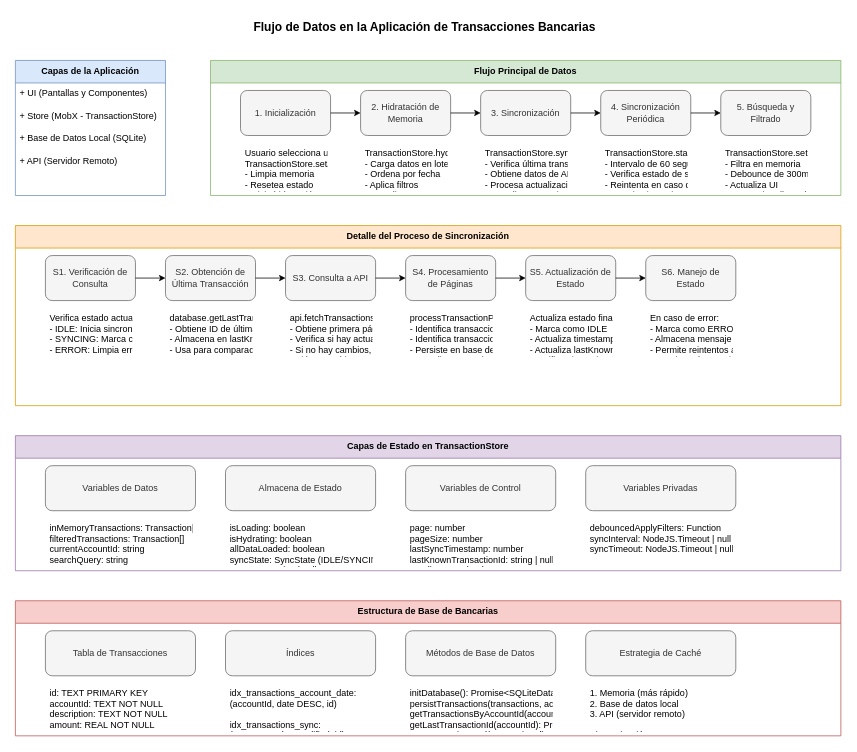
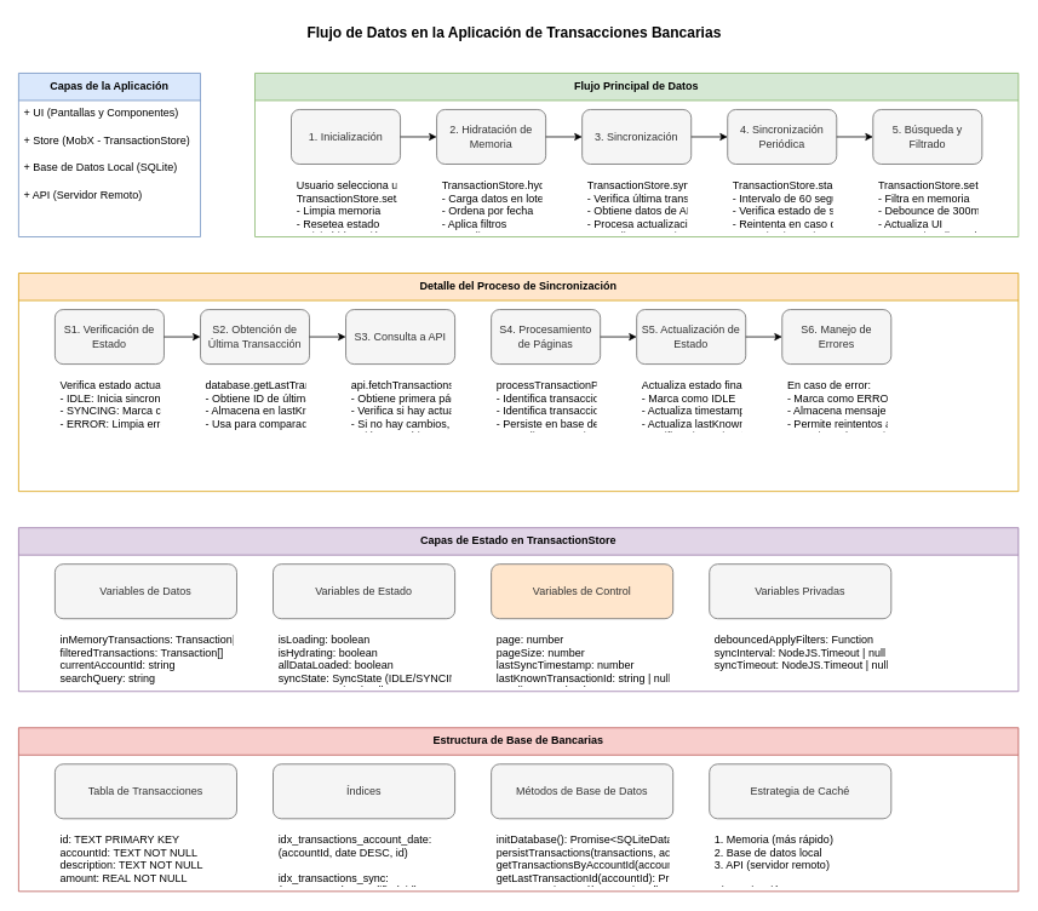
  <mxCell id="0" />
  <mxCell id="1" parent="0" />
  <mxCell id="2" value="Flujo de Datos en la Aplicación de Transacciones Bancarias" style="text;html=1;strokeColor=none;fillColor=none;align=center;verticalAlign=middle;rounded=0;fontStyle=1;fontSize=16;" vertex="1" parent="1"><mxGeometry x="264.5" y="20" width="600" height="30" as="geometry" /></mxCell>
  <mxCell id="3" value="Capas de la Aplicación" style="swimlane;fontStyle=1;align=center;verticalAlign=top;childLayout=stackLayout;horizontal=1;startSize=30;horizontalStack=0;resizeParent=1;resizeParentMax=0;resizeLast=0;collapsible=1;marginBottom=0;fillColor=#dae8fc;strokeColor=#6c8ebf;" vertex="1" parent="1"><mxGeometry x="20" y="80" width="200" height="180" as="geometry" /></mxCell>
  <mxCell id="4" value="+ UI (Pantallas y Componentes)" style="text;strokeColor=none;fillColor=none;align=left;verticalAlign=top;spacingLeft=4;spacingRight=4;overflow=hidden;rotatable=0;points=[[0,0.5],[1,0.5]];portConstraint=eastwest;" vertex="1" parent="3"><mxGeometry y="30" width="200" height="30" as="geometry" /></mxCell>
  <mxCell id="5" value="+ Store (MobX - TransactionStore)" style="text;strokeColor=none;fillColor=none;align=left;verticalAlign=top;spacingLeft=4;spacingRight=4;overflow=hidden;rotatable=0;points=[[0,0.5],[1,0.5]];portConstraint=eastwest;" vertex="1" parent="3"><mxGeometry y="60" width="200" height="30" as="geometry" /></mxCell>
  <mxCell id="6" value="+ Base de Datos Local (SQLite)" style="text;strokeColor=none;fillColor=none;align=left;verticalAlign=top;spacingLeft=4;spacingRight=4;overflow=hidden;rotatable=0;points=[[0,0.5],[1,0.5]];portConstraint=eastwest;" vertex="1" parent="3"><mxGeometry y="90" width="200" height="30" as="geometry" /></mxCell>
  <mxCell id="7" value="+ API (Servidor Remoto)" style="text;strokeColor=none;fillColor=none;align=left;verticalAlign=top;spacingLeft=4;spacingRight=4;overflow=hidden;rotatable=0;points=[[0,0.5],[1,0.5]];portConstraint=eastwest;" vertex="1" parent="3"><mxGeometry y="120" width="200" height="30" as="geometry" /></mxCell>
  <mxCell id="8" value="Flujo Principal de Datos" style="swimlane;fontStyle=1;align=center;verticalAlign=top;childLayout=stackLayout;horizontal=1;startSize=30;horizontalStack=0;resizeParent=1;resizeParentMax=0;resizeLast=0;collapsible=1;marginBottom=0;fillColor=#d5e8d4;strokeColor=#82b366;" vertex="1" parent="1"><mxGeometry x="280" y="80" width="840" height="180" as="geometry" /></mxCell>
  <mxCell id="9" value="1. Inicialización" style="rounded=1;whiteSpace=wrap;html=1;fillColor=#f5f5f5;strokeColor=#666666;fontColor=#333333;" vertex="1" parent="8"><mxGeometry x="40" y="40" width="120" height="60" as="geometry" /></mxCell>
  <mxCell id="10" value="Usuario selecciona una cuenta&#10;TransactionStore.setAccount(accountId)&#10;- Limpia memoria&#10;- Resetea estado&#10;- Inicia hidratación" style="text;strokeColor=none;fillColor=none;align=left;verticalAlign=top;spacingLeft=4;spacingRight=4;overflow=hidden;rotatable=0;points=[[0,0.5],[1,0.5]];portConstraint=eastwest;" vertex="1" parent="8"><mxGeometry x="40" y="110" width="120" height="60" as="geometry" /></mxCell>
  <mxCell id="11" value="2. Hidratación de Memoria" style="rounded=1;whiteSpace=wrap;html=1;fillColor=#f5f5f5;strokeColor=#666666;fontColor=#333333;" vertex="1" parent="8"><mxGeometry x="200" y="40" width="120" height="60" as="geometry" /></mxCell>
  <mxCell id="12" value="TransactionStore.hydrateMemory()&#10;- Carga datos en lotes&#10;- Ordena por fecha&#10;- Aplica filtros&#10;- Actualiza UI" style="text;strokeColor=none;fillColor=none;align=left;verticalAlign=top;spacingLeft=4;spacingRight=4;overflow=hidden;rotatable=0;points=[[0,0.5],[1,0.5]];portConstraint=eastwest;" vertex="1" parent="8"><mxGeometry x="200" y="110" width="120" height="60" as="geometry" /></mxCell>
  <mxCell id="13" value="3. Sincronización" style="rounded=1;whiteSpace=wrap;html=1;fillColor=#f5f5f5;strokeColor=#666666;fontColor=#333333;" vertex="1" parent="8"><mxGeometry x="360" y="40" width="120" height="60" as="geometry" /></mxCell>
  <mxCell id="14" value="TransactionStore.syncNewTransactions()&#10;- Verifica última transacción&#10;- Obtiene datos de API&#10;- Procesa actualizaciones&#10;- Actualiza memoria y DB" style="text;strokeColor=none;fillColor=none;align=left;verticalAlign=top;spacingLeft=4;spacingRight=4;overflow=hidden;rotatable=0;points=[[0,0.5],[1,0.5]];portConstraint=eastwest;" vertex="1" parent="8"><mxGeometry x="360" y="110" width="120" height="60" as="geometry" /></mxCell>
  <mxCell id="15" value="4. Sincronización Periódica" style="rounded=1;whiteSpace=wrap;html=1;fillColor=#f5f5f5;strokeColor=#666666;fontColor=#333333;" vertex="1" parent="8"><mxGeometry x="520" y="40" width="120" height="60" as="geometry" /></mxCell>
  <mxCell id="16" value="TransactionStore.startPeriodicSync()&#10;- Intervalo de 60 segundos&#10;- Verifica estado de sincronización&#10;- Reintenta en caso de error&#10;- Maneja sincronizaciones pendientes" style="text;strokeColor=none;fillColor=none;align=left;verticalAlign=top;spacingLeft=4;spacingRight=4;overflow=hidden;rotatable=0;points=[[0,0.5],[1,0.5]];portConstraint=eastwest;" vertex="1" parent="8"><mxGeometry x="520" y="110" width="120" height="60" as="geometry" /></mxCell>
  <mxCell id="17" value="5. Búsqueda y Filtrado" style="rounded=1;whiteSpace=wrap;html=1;fillColor=#f5f5f5;strokeColor=#666666;fontColor=#333333;" vertex="1" parent="8"><mxGeometry x="680" y="40" width="120" height="60" as="geometry" /></mxCell>
  <mxCell id="18" value="TransactionStore.setSearchQuery()&#10;- Filtra en memoria&#10;- Debounce de 300ms&#10;- Actualiza UI&#10;- No requiere llamadas a API" style="text;strokeColor=none;fillColor=none;align=left;verticalAlign=top;spacingLeft=4;spacingRight=4;overflow=hidden;rotatable=0;points=[[0,0.5],[1,0.5]];portConstraint=eastwest;" vertex="1" parent="8"><mxGeometry x="680" y="110" width="120" height="60" as="geometry" /></mxCell>
  <mxCell id="19" value="" style="endArrow=classic;html=1;exitX=1;exitY=0.5;exitDx=0;exitDy=0;entryX=0;entryY=0.5;entryDx=0;entryDy=0;" edge="1" parent="8" source="9" target="11"><mxGeometry width="50" height="50" relative="1" as="geometry"><mxPoint x="390" y="400" as="sourcePoint" /><mxPoint x="440" y="350" as="targetPoint" /></mxGeometry></mxCell>
  <mxCell id="20" value="" style="endArrow=classic;html=1;exitX=1;exitY=0.5;exitDx=0;exitDy=0;entryX=0;entryY=0.5;entryDx=0;entryDy=0;" edge="1" parent="8" source="11" target="13"><mxGeometry width="50" height="50" relative="1" as="geometry"><mxPoint x="390" y="400" as="sourcePoint" /><mxPoint x="440" y="350" as="targetPoint" /></mxGeometry></mxCell>
  <mxCell id="21" value="" style="endArrow=classic;html=1;exitX=1;exitY=0.5;exitDx=0;exitDy=0;entryX=0;entryY=0.5;entryDx=0;entryDy=0;" edge="1" parent="8" source="13" target="15"><mxGeometry width="50" height="50" relative="1" as="geometry"><mxPoint x="390" y="400" as="sourcePoint" /><mxPoint x="440" y="350" as="targetPoint" /></mxGeometry></mxCell>
  <mxCell id="22" value="" style="endArrow=classic;html=1;exitX=1;exitY=0.5;exitDx=0;exitDy=0;entryX=0;entryY=0.5;entryDx=0;entryDy=0;" edge="1" parent="8" source="15" target="17"><mxGeometry width="50" height="50" relative="1" as="geometry"><mxPoint x="390" y="400" as="sourcePoint" /><mxPoint x="440" y="350" as="targetPoint" /></mxGeometry></mxCell>
  <mxCell id="23" value="Detalle del Proceso de Sincronización" style="swimlane;fontStyle=1;align=center;verticalAlign=top;childLayout=stackLayout;horizontal=1;startSize=30;horizontalStack=0;resizeParent=1;resizeParentMax=0;resizeLast=0;collapsible=1;marginBottom=0;fillColor=#ffe6cc;strokeColor=#d79b00;" vertex="1" parent="1"><mxGeometry x="20" y="300" width="1100" height="240" as="geometry" /></mxCell>
- <mxCell id="24" value="S1. Verificación de Consulta" style="rounded=1;whiteSpace=wrap;html=1;fillColor=#f5f5f5;strokeColor=#666666;fontColor=#333333;" vertex="1" parent="23"><mxGeometry x="40" y="40" width="120" height="60" as="geometry" /></mxCell>
+ <mxCell id="24" value="S1. Verificación de Estado" style="rounded=1;whiteSpace=wrap;html=1;fillColor=#f5f5f5;strokeColor=#666666;fontColor=#333333;" vertex="1" parent="23"><mxGeometry x="40" y="40" width="120" height="60" as="geometry" /></mxCell>
  <mxCell id="25" value="Verifica estado actual:&#10;- IDLE: Inicia sincronización&#10;- SYNCING: Marca como pendiente&#10;- ERROR: Limpia error y reintenta" style="text;strokeColor=none;fillColor=none;align=left;verticalAlign=top;spacingLeft=4;spacingRight=4;overflow=hidden;rotatable=0;points=[[0,0.5],[1,0.5]];portConstraint=eastwest;" vertex="1" parent="23"><mxGeometry x="40" y="110" width="120" height="60" as="geometry" /></mxCell>
  <mxCell id="26" value="S2. Obtención de Última Transacción" style="rounded=1;whiteSpace=wrap;html=1;fillColor=#f5f5f5;strokeColor=#666666;fontColor=#333333;" vertex="1" parent="23"><mxGeometry x="200" y="40" width="120" height="60" as="geometry" /></mxCell>
  <mxCell id="27" value="database.getLastTransactionId()&#10;- Obtiene ID de última transacción&#10;- Almacena en lastKnownTransactionId&#10;- Usa para comparación con API" style="text;strokeColor=none;fillColor=none;align=left;verticalAlign=top;spacingLeft=4;spacingRight=4;overflow=hidden;rotatable=0;points=[[0,0.5],[1,0.5]];portConstraint=eastwest;" vertex="1" parent="23"><mxGeometry x="200" y="110" width="120" height="60" as="geometry" /></mxCell>
  <mxCell id="28" value="S3. Consulta a API" style="rounded=1;whiteSpace=wrap;html=1;fillColor=#f5f5f5;strokeColor=#666666;fontColor=#333333;" vertex="1" parent="23"><mxGeometry x="360" y="40" width="120" height="60" as="geometry" /></mxCell>
  <mxCell id="29" value="api.fetchTransactionsByAccount()&#10;- Obtiene primera página&#10;- Verifica si hay actualizaciones&#10;- Si no hay cambios, finaliza&#10;- Si hay cambios, continúa" style="text;strokeColor=none;fillColor=none;align=left;verticalAlign=top;spacingLeft=4;spacingRight=4;overflow=hidden;rotatable=0;points=[[0,0.5],[1,0.5]];portConstraint=eastwest;" vertex="1" parent="23"><mxGeometry x="360" y="110" width="120" height="60" as="geometry" /></mxCell>
  <mxCell id="30" value="S4. Procesamiento de Páginas" style="rounded=1;whiteSpace=wrap;html=1;fillColor=#f5f5f5;strokeColor=#666666;fontColor=#333333;" vertex="1" parent="23"><mxGeometry x="520" y="40" width="120" height="60" as="geometry" /></mxCell>
  <mxCell id="31" value="processTransactionPage()&#10;- Identifica transacciones nuevas&#10;- Identifica transacciones actualizadas&#10;- Persiste en base de datos&#10;- Actualiza memoria" style="text;strokeColor=none;fillColor=none;align=left;verticalAlign=top;spacingLeft=4;spacingRight=4;overflow=hidden;rotatable=0;points=[[0,0.5],[1,0.5]];portConstraint=eastwest;" vertex="1" parent="23"><mxGeometry x="520" y="110" width="120" height="60" as="geometry" /></mxCell>
  <mxCell id="32" value="S5. Actualización de Estado" style="rounded=1;whiteSpace=wrap;html=1;fillColor=#f5f5f5;strokeColor=#666666;fontColor=#333333;" vertex="1" parent="23"><mxGeometry x="680" y="40" width="120" height="60" as="geometry" /></mxCell>
  <mxCell id="33" value="Actualiza estado final:&#10;- Marca como IDLE&#10;- Actualiza timestamp&#10;- Actualiza lastKnownTransactionId&#10;- Verifica sincronizaciones pendientes" style="text;strokeColor=none;fillColor=none;align=left;verticalAlign=top;spacingLeft=4;spacingRight=4;overflow=hidden;rotatable=0;points=[[0,0.5],[1,0.5]];portConstraint=eastwest;" vertex="1" parent="23"><mxGeometry x="680" y="110" width="120" height="60" as="geometry" /></mxCell>
- <mxCell id="34" value="S6. Manejo de Estado" style="rounded=1;whiteSpace=wrap;html=1;fillColor=#f5f5f5;strokeColor=#666666;fontColor=#333333;" vertex="1" parent="23"><mxGeometry x="840" y="40" width="120" height="60" as="geometry" /></mxCell>
+ <mxCell id="34" value="S6. Manejo de Errores" style="rounded=1;whiteSpace=wrap;html=1;fillColor=#f5f5f5;strokeColor=#666666;fontColor=#333333;" vertex="1" parent="23"><mxGeometry x="840" y="40" width="120" height="60" as="geometry" /></mxCell>
  <mxCell id="35" value="En caso de error:&#10;- Marca como ERROR&#10;- Almacena mensaje de error&#10;- Permite reintentos automáticos&#10;- Mantiene datos existentes" style="text;strokeColor=none;fillColor=none;align=left;verticalAlign=top;spacingLeft=4;spacingRight=4;overflow=hidden;rotatable=0;points=[[0,0.5],[1,0.5]];portConstraint=eastwest;" vertex="1" parent="23"><mxGeometry x="840" y="110" width="120" height="60" as="geometry" /></mxCell>
  <mxCell id="36" value="" style="endArrow=classic;html=1;exitX=1;exitY=0.5;exitDx=0;exitDy=0;entryX=0;entryY=0.5;entryDx=0;entryDy=0;" edge="1" parent="23" source="24" target="26"><mxGeometry width="50" height="50" relative="1" as="geometry"><mxPoint x="390" y="400" as="sourcePoint" /><mxPoint x="440" y="350" as="targetPoint" /></mxGeometry></mxCell>
  <mxCell id="37" value="" style="endArrow=classic;html=1;exitX=1;exitY=0.5;exitDx=0;exitDy=0;entryX=0;entryY=0.5;entryDx=0;entryDy=0;" edge="1" parent="23" source="26" target="28"><mxGeometry width="50" height="50" relative="1" as="geometry"><mxPoint x="390" y="400" as="sourcePoint" /><mxPoint x="440" y="350" as="targetPoint" /></mxGeometry></mxCell>
- <mxCell id="38" value="" style="endArrow=classic;html=1;exitX=1;exitY=0.5;exitDx=0;exitDy=0;entryX=0;entryY=0.5;entryDx=0;entryDy=0;" edge="1" parent="23" source="28" target="30"><mxGeometry width="50" height="50" relative="1" as="geometry"><mxPoint x="390" y="400" as="sourcePoint" /><mxPoint x="440" y="350" as="targetPoint" /></mxGeometry></mxCell>
  <mxCell id="39" value="" style="endArrow=classic;html=1;exitX=1;exitY=0.5;exitDx=0;exitDy=0;entryX=0;entryY=0.5;entryDx=0;entryDy=0;" edge="1" parent="23" source="30" target="32"><mxGeometry width="50" height="50" relative="1" as="geometry"><mxPoint x="390" y="400" as="sourcePoint" /><mxPoint x="440" y="350" as="targetPoint" /></mxGeometry></mxCell>
  <mxCell id="40" value="" style="endArrow=classic;html=1;exitX=1;exitY=0.5;exitDx=0;exitDy=0;entryX=0;entryY=0.5;entryDx=0;entryDy=0;" edge="1" parent="23" source="32" target="34"><mxGeometry width="50" height="50" relative="1" as="geometry"><mxPoint x="390" y="400" as="sourcePoint" /><mxPoint x="440" y="350" as="targetPoint" /></mxGeometry></mxCell>
  <mxCell id="41" value="Capas de Estado en TransactionStore" style="swimlane;fontStyle=1;align=center;verticalAlign=top;childLayout=stackLayout;horizontal=1;startSize=30;horizontalStack=0;resizeParent=1;resizeParentMax=0;resizeLast=0;collapsible=1;marginBottom=0;fillColor=#e1d5e7;strokeColor=#9673a6;" vertex="1" parent="1"><mxGeometry x="20" y="580" width="1100" height="180" as="geometry" /></mxCell>
  <mxCell id="42" value="Variables de Datos" style="rounded=1;whiteSpace=wrap;html=1;fillColor=#f5f5f5;strokeColor=#666666;fontColor=#333333;" vertex="1" parent="41"><mxGeometry x="40" y="40" width="200" height="60" as="geometry" /></mxCell>
  <mxCell id="43" value="inMemoryTransactions: Transaction[]&#10;filteredTransactions: Transaction[]&#10;currentAccountId: string&#10;searchQuery: string" style="text;strokeColor=none;fillColor=none;align=left;verticalAlign=top;spacingLeft=4;spacingRight=4;overflow=hidden;rotatable=0;points=[[0,0.5],[1,0.5]];portConstraint=eastwest;" vertex="1" parent="41"><mxGeometry x="40" y="110" width="200" height="60" as="geometry" /></mxCell>
- <mxCell id="44" value="Almacena de Estado" style="rounded=1;whiteSpace=wrap;html=1;fillColor=#f5f5f5;strokeColor=#666666;fontColor=#333333;" vertex="1" parent="41"><mxGeometry x="280" y="40" width="200" height="60" as="geometry" /></mxCell>
+ <mxCell id="44" value="Variables de Estado" style="rounded=1;whiteSpace=wrap;html=1;fillColor=#f5f5f5;strokeColor=#666666;fontColor=#333333;" vertex="1" parent="41"><mxGeometry x="280" y="40" width="200" height="60" as="geometry" /></mxCell>
  <mxCell id="45" value="isLoading: boolean&#10;isHydrating: boolean&#10;allDataLoaded: boolean&#10;syncState: SyncState (IDLE/SYNCING/ERROR)&#10;syncError: string | null" style="text;strokeColor=none;fillColor=none;align=left;verticalAlign=top;spacingLeft=4;spacingRight=4;overflow=hidden;rotatable=0;points=[[0,0.5],[1,0.5]];portConstraint=eastwest;" vertex="1" parent="41"><mxGeometry x="280" y="110" width="200" height="60" as="geometry" /></mxCell>
- <mxCell id="46" value="Variables de Control" style="rounded=1;whiteSpace=wrap;html=1;fillColor=#f5f5f5;strokeColor=#666666;fontColor=#333333;" vertex="1" parent="41"><mxGeometry x="520" y="40" width="200" height="60" as="geometry" /></mxCell>
+ <mxCell id="46" value="Variables de Control" style="rounded=1;whiteSpace=wrap;html=1;fillColor=#ffe6cc;strokeColor=#666666;fontColor=#333333;" vertex="1" parent="41"><mxGeometry x="520" y="40" width="200" height="60" as="geometry" /></mxCell>
  <mxCell id="47" value="page: number&#10;pageSize: number&#10;lastSyncTimestamp: number&#10;lastKnownTransactionId: string | null&#10;pendingSync: boolean" style="text;strokeColor=none;fillColor=none;align=left;verticalAlign=top;spacingLeft=4;spacingRight=4;overflow=hidden;rotatable=0;points=[[0,0.5],[1,0.5]];portConstraint=eastwest;" vertex="1" parent="41"><mxGeometry x="520" y="110" width="200" height="60" as="geometry" /></mxCell>
  <mxCell id="48" value="Variables Privadas" style="rounded=1;whiteSpace=wrap;html=1;fillColor=#f5f5f5;strokeColor=#666666;fontColor=#333333;" vertex="1" parent="41"><mxGeometry x="760" y="40" width="200" height="60" as="geometry" /></mxCell>
  <mxCell id="49" value="debouncedApplyFilters: Function&#10;syncInterval: NodeJS.Timeout | null&#10;syncTimeout: NodeJS.Timeout | null" style="text;strokeColor=none;fillColor=none;align=left;verticalAlign=top;spacingLeft=4;spacingRight=4;overflow=hidden;rotatable=0;points=[[0,0.5],[1,0.5]];portConstraint=eastwest;" vertex="1" parent="41"><mxGeometry x="760" y="110" width="200" height="60" as="geometry" /></mxCell>
  <mxCell id="50" value="Estructura de Base de Bancarias" style="swimlane;fontStyle=1;align=center;verticalAlign=top;childLayout=stackLayout;horizontal=1;startSize=30;horizontalStack=0;resizeParent=1;resizeParentMax=0;resizeLast=0;collapsible=1;marginBottom=0;fillColor=#f8cecc;strokeColor=#b85450;" vertex="1" parent="1"><mxGeometry x="20" y="800" width="1100" height="180" as="geometry" /></mxCell>
  <mxCell id="51" value="Tabla de Transacciones" style="rounded=1;whiteSpace=wrap;html=1;fillColor=#f5f5f5;strokeColor=#666666;fontColor=#333333;" vertex="1" parent="50"><mxGeometry x="40" y="40" width="200" height="60" as="geometry" /></mxCell>
  <mxCell id="52" value="id: TEXT PRIMARY KEY&#10;accountId: TEXT NOT NULL&#10;description: TEXT NOT NULL&#10;amount: REAL NOT NULL&#10;currency: TEXT NOT NULL&#10;type: TEXT&#10;date: TEXT NOT NULL&#10;syncStatus: TEXT DEFAULT 'synced'&#10;lastModified: INTEGER&#10;version: INTEGER DEFAULT 1&#10;isDeleted: INTEGER DEFAULT 0" style="text;strokeColor=none;fillColor=none;align=left;verticalAlign=top;spacingLeft=4;spacingRight=4;overflow=hidden;rotatable=0;points=[[0,0.5],[1,0.5]];portConstraint=eastwest;" vertex="1" parent="50"><mxGeometry x="40" y="110" width="200" height="60" as="geometry" /></mxCell>
  <mxCell id="53" value="Índices" style="rounded=1;whiteSpace=wrap;html=1;fillColor=#f5f5f5;strokeColor=#666666;fontColor=#333333;" vertex="1" parent="50"><mxGeometry x="280" y="40" width="200" height="60" as="geometry" /></mxCell>
  <mxCell id="54" value="idx_transactions_account_date:&#10;(accountId, date DESC, id)&#10;&#10;idx_transactions_sync:&#10;(syncStatus, lastModified, id)&#10;&#10;idx_transactions_version:&#10;(version, id)" style="text;strokeColor=none;fillColor=none;align=left;verticalAlign=top;spacingLeft=4;spacingRight=4;overflow=hidden;rotatable=0;points=[[0,0.5],[1,0.5]];portConstraint=eastwest;" vertex="1" parent="50"><mxGeometry x="280" y="110" width="200" height="60" as="geometry" /></mxCell>
  <mxCell id="55" value="Métodos de Base de Datos" style="rounded=1;whiteSpace=wrap;html=1;fillColor=#f5f5f5;strokeColor=#666666;fontColor=#333333;" vertex="1" parent="50"><mxGeometry x="520" y="40" width="200" height="60" as="geometry" /></mxCell>
  <mxCell id="56" value="initDatabase(): Promise&lt;SQLiteDatabase&gt;&#10;persistTransactions(transactions, accountId): Promise&lt;void&gt;&#10;getTransactionsByAccountId(accountId, limit?, offset?): Promise&lt;Transaction[]&gt;&#10;getLastTransactionId(accountId): Promise&lt;string | null&gt;&#10;getTransactionById(transactionId): Promise&lt;Transaction | null&gt;&#10;cleanOldTransactions(): Promise&lt;void&gt;" style="text;strokeColor=none;fillColor=none;align=left;verticalAlign=top;spacingLeft=4;spacingRight=4;overflow=hidden;rotatable=0;points=[[0,0.5],[1,0.5]];portConstraint=eastwest;" vertex="1" parent="50"><mxGeometry x="520" y="110" width="200" height="60" as="geometry" /></mxCell>
  <mxCell id="57" value="Estrategia de Caché" style="rounded=1;whiteSpace=wrap;html=1;fillColor=#f5f5f5;strokeColor=#666666;fontColor=#333333;" vertex="1" parent="50"><mxGeometry x="760" y="40" width="200" height="60" as="geometry" /></mxCell>
  <mxCell id="58" value="1. Memoria (más rápido)&#10;2. Base de datos local&#10;3. API (servidor remoto)&#10;&#10;Sincronización:&#10;- Verificación por ID&#10;- Actualización incremental&#10;- Borrado lógico&#10;- Control de versiones" style="text;strokeColor=none;fillColor=none;align=left;verticalAlign=top;spacingLeft=4;spacingRight=4;overflow=hidden;rotatable=0;points=[[0,0.5],[1,0.5]];portConstraint=eastwest;" vertex="1" parent="50"><mxGeometry x="760" y="110" width="200" height="60" as="geometry" /></mxCell>
